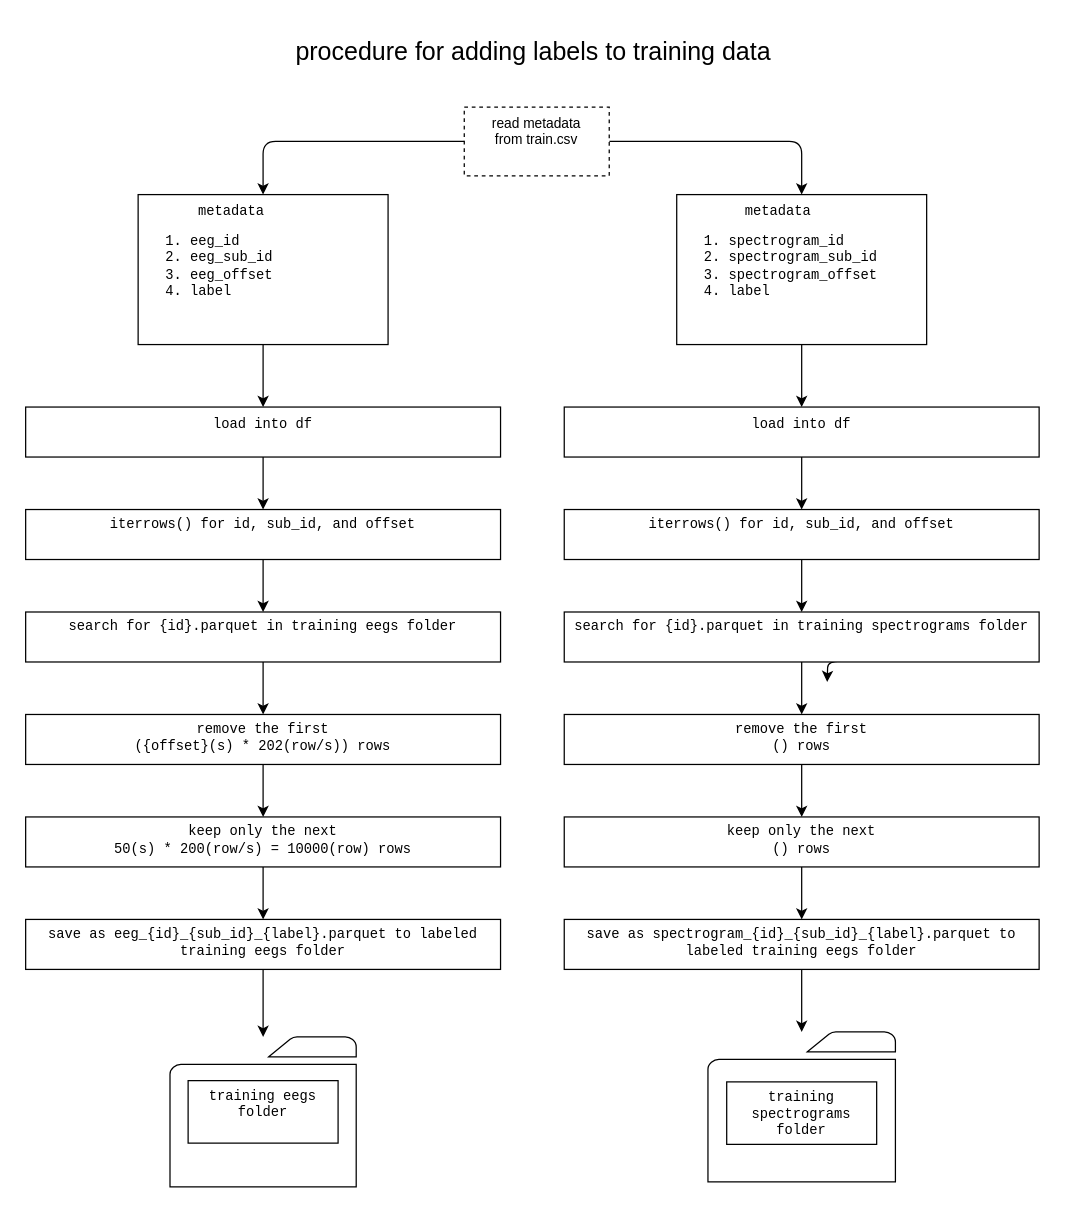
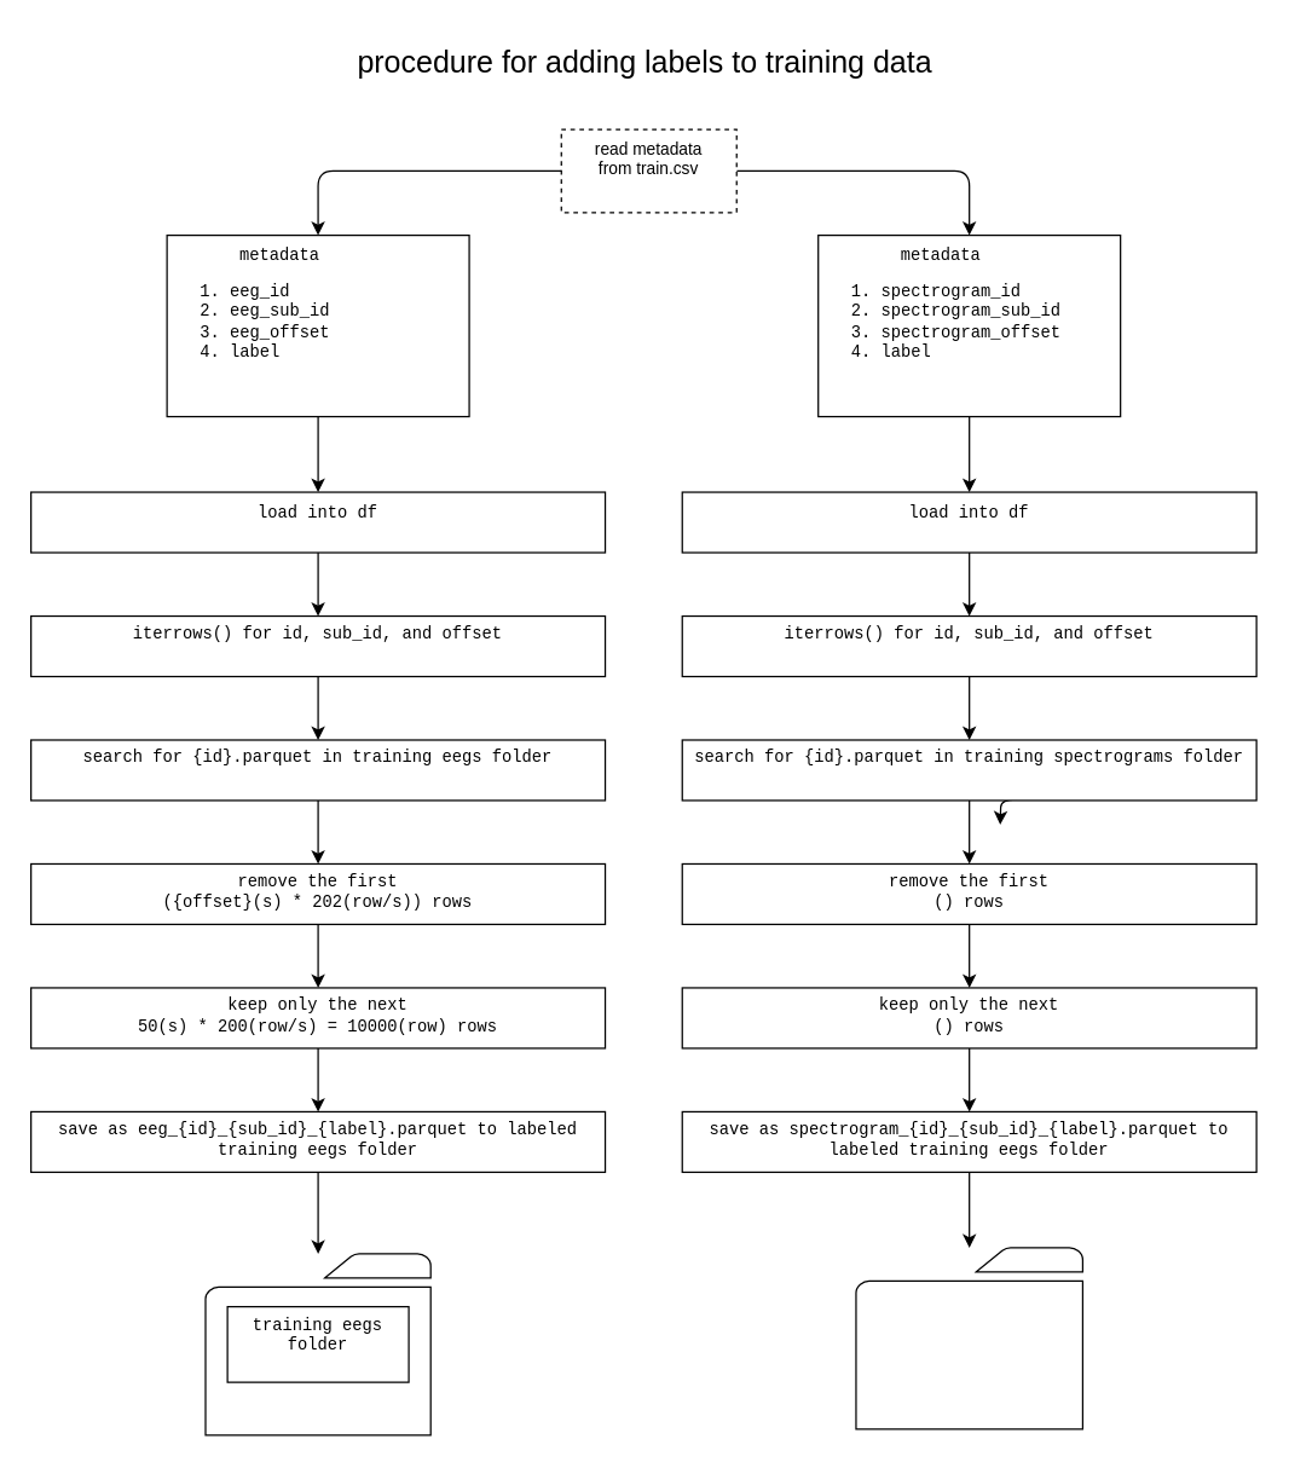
  <mxCell id="0" />
  <mxCell id="1" parent="0" />
  <mxCell id="2" value="" style="edgeStyle=orthogonalEdgeStyle;html=1;" parent="1" source="3" target="18" edge="1"><mxGeometry relative="1" as="geometry" /></mxCell>
  <mxCell id="3" value="&lt;div style=&quot;font-size: 11px;&quot;&gt;&lt;div style=&quot;text-align: center; font-size: 11px;&quot;&gt;&lt;span style=&quot;font-family: &amp;quot;Courier New&amp;quot;; background-color: initial; font-size: 11px;&quot;&gt;metadata&lt;/span&gt;&lt;/div&gt;&lt;span style=&quot;font-family: &amp;quot;Courier New&amp;quot;; font-size: 11px;&quot;&gt;&lt;ol style=&quot;font-size: 11px;&quot;&gt;&lt;li style=&quot;font-size: 11px;&quot;&gt;eeg_id&amp;nbsp; &amp;nbsp; &amp;nbsp; &amp;nbsp; &amp;nbsp;&amp;nbsp;&lt;/li&gt;&lt;li style=&quot;font-size: 11px;&quot;&gt;eeg_sub_id&lt;/li&gt;&lt;li style=&quot;font-size: 11px;&quot;&gt;eeg_offset&lt;br style=&quot;font-size: 11px;&quot;&gt;&lt;/li&gt;&lt;li style=&quot;font-size: 11px;&quot;&gt;label&lt;/li&gt;&lt;/ol&gt;&lt;/span&gt;&lt;/div&gt;" style="rounded=1;whiteSpace=wrap;html=1;align=left;labelPosition=center;verticalLabelPosition=middle;verticalAlign=top;labelBackgroundColor=none;labelBorderColor=none;horizontal=1;arcSize=0;fontSize=11;" parent="1" vertex="1"><mxGeometry x="110.03" y="155" width="200" height="120" as="geometry" /></mxCell>
  <mxCell id="4" value="" style="edgeStyle=orthogonalEdgeStyle;html=1;fontFamily=Courier New;fontSize=11;spacing=0;verticalAlign=top;align=center;" parent="1" source="5" target="7" edge="1"><mxGeometry relative="1" as="geometry" /></mxCell>
  <mxCell id="5" value="&lt;div style=&quot;font-size: 11px;&quot;&gt;&lt;font face=&quot;Courier New&quot; style=&quot;font-size: 11px;&quot;&gt;search for {id}.parquet in training eegs folder&lt;/font&gt;&lt;/div&gt;" style="rounded=1;whiteSpace=wrap;html=1;align=center;labelPosition=center;verticalLabelPosition=middle;verticalAlign=top;labelBackgroundColor=none;labelBorderColor=none;horizontal=1;arcSize=0;spacing=0;fontSize=11;flipV=1;" parent="1" vertex="1"><mxGeometry x="20.03" y="489" width="380" height="40" as="geometry" /></mxCell>
  <mxCell id="6" value="" style="edgeStyle=orthogonalEdgeStyle;html=1;fontFamily=Courier New;fontSize=11;entryX=0.5;entryY=0;entryDx=0;entryDy=0;spacing=0;verticalAlign=top;align=center;" parent="1" source="7" target="9" edge="1"><mxGeometry relative="1" as="geometry"><mxPoint x="219.57" y="511" as="targetPoint" /></mxGeometry></mxCell>
  <mxCell id="7" value="&lt;div style=&quot;font-size: 11px;&quot;&gt;&lt;font face=&quot;Courier New&quot; style=&quot;font-size: 11px;&quot;&gt;remove the first&lt;br style=&quot;font-size: 11px;&quot;&gt;({offset}(s) * 202(row/s)) rows&lt;/font&gt;&lt;/div&gt;" style="rounded=1;whiteSpace=wrap;html=1;align=center;labelPosition=center;verticalLabelPosition=middle;verticalAlign=top;labelBackgroundColor=none;labelBorderColor=none;horizontal=1;arcSize=0;spacing=0;fontSize=11;flipV=1;" parent="1" vertex="1"><mxGeometry x="20.03" y="571" width="380" height="40" as="geometry" /></mxCell>
  <mxCell id="8" value="" style="edgeStyle=orthogonalEdgeStyle;html=1;fontFamily=Courier New;fontSize=11;spacing=0;verticalAlign=top;align=center;" parent="1" source="9" target="10" edge="1"><mxGeometry relative="1" as="geometry" /></mxCell>
  <mxCell id="9" value="&lt;div style=&quot;font-size: 11px;&quot;&gt;&lt;font face=&quot;Courier New&quot; style=&quot;font-size: 11px;&quot;&gt;keep only the next&lt;br style=&quot;font-size: 11px;&quot;&gt;50(s) * 200(row/s) = 10000(row) rows&lt;br style=&quot;font-size: 11px;&quot;&gt;&lt;/font&gt;&lt;/div&gt;" style="rounded=1;whiteSpace=wrap;html=1;align=center;labelPosition=center;verticalLabelPosition=middle;verticalAlign=top;labelBackgroundColor=none;labelBorderColor=none;horizontal=1;arcSize=0;spacing=0;fontSize=11;flipV=1;" parent="1" vertex="1"><mxGeometry x="20.03" y="653" width="380" height="40" as="geometry" /></mxCell>
  <mxCell id="10" value="&lt;div style=&quot;font-size: 11px;&quot;&gt;&lt;font face=&quot;Courier New&quot; style=&quot;font-size: 11px;&quot;&gt;save as eeg_{id}_{sub_id}_{label}.parquet to labeled training eegs folder&lt;/font&gt;&lt;/div&gt;" style="rounded=1;whiteSpace=wrap;html=1;align=center;labelPosition=center;verticalLabelPosition=middle;verticalAlign=top;labelBackgroundColor=none;labelBorderColor=none;horizontal=1;arcSize=0;spacing=0;fontSize=11;flipV=1;" parent="1" vertex="1"><mxGeometry x="20.03" y="735" width="380" height="40" as="geometry" /></mxCell>
  <mxCell id="11" value="" style="edgeStyle=orthogonalEdgeStyle;html=1;fontFamily=Courier New;fontSize=12;entryX=0.5;entryY=0;entryDx=0;entryDy=0;" parent="1" edge="1"><mxGeometry relative="1" as="geometry"><mxPoint x="661.375" y="545" as="targetPoint" /><mxPoint x="700.443" y="528" as="sourcePoint" /></mxGeometry></mxCell>
  <mxCell id="12" value="" style="edgeStyle=orthogonalEdgeStyle;html=1;fontFamily=Courier New;fontSize=12;" parent="1" edge="1"><mxGeometry relative="1" as="geometry"><mxPoint x="661.343" y="595" as="sourcePoint" /></mxGeometry></mxCell>
  <mxCell id="13" value="" style="edgeStyle=orthogonalEdgeStyle;html=1;exitX=0.5;exitY=1;exitDx=0;exitDy=0;" parent="1" source="14" target="33" edge="1"><mxGeometry relative="1" as="geometry"><mxPoint x="661.16" y="304" as="targetPoint" /></mxGeometry></mxCell>
  <mxCell id="14" value="&lt;div style=&quot;font-size: 11px;&quot;&gt;&lt;div style=&quot;text-align: center; font-size: 11px;&quot;&gt;&lt;span style=&quot;font-family: &amp;quot;Courier New&amp;quot;; background-color: initial; font-size: 11px;&quot;&gt;metadata&lt;/span&gt;&lt;/div&gt;&lt;span style=&quot;font-family: &amp;quot;Courier New&amp;quot;; font-size: 11px;&quot;&gt;&lt;ol style=&quot;font-size: 11px;&quot;&gt;&lt;li style=&quot;font-size: 11px;&quot;&gt;spectrogram_id&lt;/li&gt;&lt;li style=&quot;font-size: 11px;&quot;&gt;spectrogram_sub_id&lt;/li&gt;&lt;li style=&quot;font-size: 11px;&quot;&gt;spectrogram_offset&lt;br style=&quot;font-size: 11px;&quot;&gt;&lt;/li&gt;&lt;li style=&quot;font-size: 11px;&quot;&gt;label&lt;/li&gt;&lt;/ol&gt;&lt;/span&gt;&lt;/div&gt;" style="rounded=1;whiteSpace=wrap;html=1;align=left;labelPosition=center;verticalLabelPosition=middle;verticalAlign=top;labelBackgroundColor=none;labelBorderColor=none;horizontal=1;arcSize=0;fontSize=11;" parent="1" vertex="1"><mxGeometry x="541" y="155" width="200" height="120" as="geometry" /></mxCell>
  <mxCell id="15" value="" style="edgeStyle=orthogonalEdgeStyle;html=1;spacing=0;verticalAlign=top;align=center;fontSize=11;" parent="1" source="16" target="5" edge="1"><mxGeometry relative="1" as="geometry" /></mxCell>
  <mxCell id="16" value="&lt;div style=&quot;font-size: 11px;&quot;&gt;&lt;font face=&quot;Courier New&quot; style=&quot;font-size: 11px;&quot;&gt;iterrows() for id, sub_id, and offset&lt;/font&gt;&lt;/div&gt;" style="rounded=1;whiteSpace=wrap;html=1;align=center;labelPosition=center;verticalLabelPosition=middle;verticalAlign=top;labelBackgroundColor=none;labelBorderColor=none;horizontal=1;arcSize=0;spacing=0;fontSize=11;flipV=1;" parent="1" vertex="1"><mxGeometry x="20.03" y="407" width="380" height="40" as="geometry" /></mxCell>
  <mxCell id="17" value="" style="edgeStyle=none;html=1;fontSize=11;" parent="1" source="18" target="16" edge="1"><mxGeometry relative="1" as="geometry" /></mxCell>
  <mxCell id="18" value="&lt;div style=&quot;font-size: 11px;&quot;&gt;&lt;font face=&quot;Courier New&quot; style=&quot;font-size: 11px;&quot;&gt;load into df&lt;/font&gt;&lt;/div&gt;" style="rounded=1;whiteSpace=wrap;html=1;align=center;labelPosition=center;verticalLabelPosition=middle;verticalAlign=top;labelBackgroundColor=none;labelBorderColor=none;horizontal=1;arcSize=0;fontSize=11;flipV=1;" parent="1" vertex="1"><mxGeometry x="20.03" y="325" width="380" height="40" as="geometry" /></mxCell>
  <mxCell id="19" value="" style="edgeStyle=orthogonalEdgeStyle;html=1;exitX=1;exitY=0.5;exitDx=0;exitDy=0;" parent="1" source="20" target="14" edge="1"><mxGeometry relative="1" as="geometry"><mxPoint x="498.95" y="137" as="sourcePoint" /><mxPoint x="646.425" y="-3" as="targetPoint" /></mxGeometry></mxCell>
  <mxCell id="20" value="&lt;div style=&quot;font-size: 11px;&quot;&gt;&lt;div style=&quot;font-size: 11px;&quot;&gt;read metadata &lt;br&gt;from train.csv&lt;/div&gt;&lt;/div&gt;" style="rounded=1;whiteSpace=wrap;html=1;align=center;labelPosition=center;verticalLabelPosition=middle;verticalAlign=top;labelBackgroundColor=none;labelBorderColor=none;horizontal=1;arcSize=0;fontSize=11;dashed=1;" parent="1" vertex="1"><mxGeometry x="371" y="85" width="116" height="55" as="geometry" /></mxCell>
  <mxCell id="21" value="" style="edgeStyle=orthogonalEdgeStyle;html=1;entryX=0.5;entryY=0;entryDx=0;entryDy=0;" parent="1" source="20" target="3" edge="1"><mxGeometry relative="1" as="geometry"><mxPoint x="341" y="-3" as="sourcePoint" /><mxPoint x="673" y="87" as="targetPoint" /></mxGeometry></mxCell>
  <mxCell id="22" value="procedure for adding labels to training data" style="text;html=1;align=center;verticalAlign=middle;resizable=0;points=[];autosize=1;strokeColor=none;fillColor=none;fontSize=20;" parent="1" vertex="1"><mxGeometry x="226" y="20" width="400" height="40" as="geometry" /></mxCell>
  <mxCell id="23" value="" style="edgeStyle=orthogonalEdgeStyle;html=1;fontFamily=Courier New;fontSize=11;spacing=0;verticalAlign=top;align=center;" parent="1" source="24" target="26" edge="1"><mxGeometry relative="1" as="geometry" /></mxCell>
  <mxCell id="24" value="&lt;div style=&quot;font-size: 11px;&quot;&gt;&lt;font face=&quot;Courier New&quot; style=&quot;font-size: 11px;&quot;&gt;search for {id}.parquet in training spectrograms folder&lt;/font&gt;&lt;/div&gt;" style="rounded=1;whiteSpace=wrap;html=1;align=center;labelPosition=center;verticalLabelPosition=middle;verticalAlign=top;labelBackgroundColor=none;labelBorderColor=none;horizontal=1;arcSize=0;spacing=0;fontSize=11;flipV=0;flipH=1;" parent="1" vertex="1"><mxGeometry x="451" y="489" width="380" height="40" as="geometry" /></mxCell>
  <mxCell id="25" value="" style="edgeStyle=orthogonalEdgeStyle;html=1;fontFamily=Courier New;fontSize=11;entryX=0.5;entryY=0;entryDx=0;entryDy=0;spacing=0;verticalAlign=top;align=center;" parent="1" source="26" target="28" edge="1"><mxGeometry relative="1" as="geometry"><mxPoint x="689.94" y="524" as="targetPoint" /></mxGeometry></mxCell>
  <mxCell id="26" value="&lt;div style=&quot;font-size: 11px;&quot;&gt;&lt;font face=&quot;Courier New&quot; style=&quot;font-size: 11px;&quot;&gt;remove the first &lt;br style=&quot;font-size: 11px;&quot;&gt;()&amp;nbsp;rows&lt;/font&gt;&lt;/div&gt;" style="rounded=1;whiteSpace=wrap;html=1;align=center;labelPosition=center;verticalLabelPosition=middle;verticalAlign=top;labelBackgroundColor=none;labelBorderColor=none;horizontal=1;arcSize=0;spacing=0;fontSize=11;flipV=0;flipH=1;" parent="1" vertex="1"><mxGeometry x="451" y="571" width="380" height="40" as="geometry" /></mxCell>
  <mxCell id="27" value="" style="edgeStyle=orthogonalEdgeStyle;html=1;fontFamily=Courier New;fontSize=11;spacing=0;verticalAlign=top;align=center;" parent="1" source="28" target="29" edge="1"><mxGeometry relative="1" as="geometry" /></mxCell>
  <mxCell id="28" value="&lt;div style=&quot;font-size: 11px;&quot;&gt;&lt;font face=&quot;Courier New&quot; style=&quot;font-size: 11px;&quot;&gt;keep only the next &lt;br style=&quot;font-size: 11px;&quot;&gt;() rows&lt;br style=&quot;font-size: 11px;&quot;&gt;&lt;/font&gt;&lt;/div&gt;" style="rounded=1;whiteSpace=wrap;html=1;align=center;labelPosition=center;verticalLabelPosition=middle;verticalAlign=top;labelBackgroundColor=none;labelBorderColor=none;horizontal=1;arcSize=0;spacing=0;fontSize=11;flipV=0;flipH=1;" parent="1" vertex="1"><mxGeometry x="451" y="653" width="380" height="40" as="geometry" /></mxCell>
  <mxCell id="29" value="&lt;div style=&quot;font-size: 11px;&quot;&gt;&lt;font face=&quot;Courier New&quot; style=&quot;font-size: 11px;&quot;&gt;save as spectrogram_{id}_{sub_id}_{label}.parquet to labeled training eegs folder&lt;/font&gt;&lt;/div&gt;" style="rounded=1;whiteSpace=wrap;html=1;align=center;labelPosition=center;verticalLabelPosition=middle;verticalAlign=top;labelBackgroundColor=none;labelBorderColor=none;horizontal=1;arcSize=0;spacing=0;fontSize=11;flipV=0;flipH=1;" parent="1" vertex="1"><mxGeometry x="451" y="735" width="380" height="40" as="geometry" /></mxCell>
  <mxCell id="30" value="" style="edgeStyle=orthogonalEdgeStyle;html=1;spacing=0;verticalAlign=top;align=center;fontSize=11;" parent="1" source="31" target="24" edge="1"><mxGeometry relative="1" as="geometry" /></mxCell>
  <mxCell id="31" value="&lt;div style=&quot;font-size: 11px;&quot;&gt;&lt;font face=&quot;Courier New&quot; style=&quot;font-size: 11px;&quot;&gt;iterrows() for id, sub_id, and offset&lt;/font&gt;&lt;/div&gt;" style="rounded=1;whiteSpace=wrap;html=1;align=center;labelPosition=center;verticalLabelPosition=middle;verticalAlign=top;labelBackgroundColor=none;labelBorderColor=none;horizontal=1;arcSize=0;spacing=0;fontSize=11;flipV=0;flipH=1;" parent="1" vertex="1"><mxGeometry x="451" y="407" width="380" height="40" as="geometry" /></mxCell>
  <mxCell id="32" value="" style="edgeStyle=none;html=1;fontSize=11;" parent="1" source="33" target="31" edge="1"><mxGeometry relative="1" as="geometry" /></mxCell>
  <mxCell id="33" value="&lt;div style=&quot;font-size: 11px;&quot;&gt;&lt;font face=&quot;Courier New&quot; style=&quot;font-size: 11px;&quot;&gt;load into df&lt;/font&gt;&lt;/div&gt;" style="rounded=1;whiteSpace=wrap;html=1;align=center;labelPosition=center;verticalLabelPosition=middle;verticalAlign=top;labelBackgroundColor=none;labelBorderColor=none;horizontal=1;arcSize=0;fontSize=11;flipV=0;flipH=1;" parent="1" vertex="1"><mxGeometry x="451" y="325" width="380" height="40" as="geometry" /></mxCell>
  <mxCell id="34" value="" style="edgeStyle=orthogonalEdgeStyle;html=1;fontSize=11;" parent="1" source="10" target="40" edge="1"><mxGeometry relative="1" as="geometry"><mxPoint x="210.53" y="799" as="targetPoint" /></mxGeometry></mxCell>
  <mxCell id="35" value="" style="edgeStyle=orthogonalEdgeStyle;html=1;exitX=0.5;exitY=1;exitDx=0;exitDy=0;fontSize=11;" parent="1" source="29" target="37" edge="1"><mxGeometry relative="1" as="geometry"><mxPoint x="640.384" y="665" as="sourcePoint" /><mxPoint x="640.53" y="799" as="targetPoint" /></mxGeometry></mxCell>
  <mxCell id="36" value="" style="group" vertex="1" connectable="0" parent="1"><mxGeometry x="566" y="825" width="150" height="120" as="geometry" /></mxCell>
  <mxCell id="37" value="" style="sketch=0;pointerEvents=1;shadow=0;dashed=0;html=1;labelPosition=center;verticalLabelPosition=bottom;verticalAlign=middle;outlineConnect=0;align=center;shape=mxgraph.office.concepts.folder;labelBorderColor=none;fontFamily=Courier New;fontSize=16;" parent="36" vertex="1"><mxGeometry width="150" height="120" as="geometry" /></mxCell>
- <mxCell id="38" value="training spectrograms folder" style="whiteSpace=wrap;html=1;verticalAlign=top;rounded=1;labelBackgroundColor=none;labelBorderColor=none;arcSize=0;fontSize=11;flipV=0;flipH=1;fontFamily=Courier New;" parent="36" vertex="1"><mxGeometry x="15" y="40" width="120" height="50" as="geometry" /></mxCell>
  <mxCell id="39" value="" style="group" vertex="1" connectable="0" parent="1"><mxGeometry x="135.53" y="829" width="149.0" height="120" as="geometry" /></mxCell>
  <mxCell id="40" value="" style="sketch=0;pointerEvents=1;shadow=0;dashed=0;html=1;labelPosition=center;verticalLabelPosition=bottom;verticalAlign=middle;outlineConnect=0;align=center;shape=mxgraph.office.concepts.folder;labelBorderColor=none;fontFamily=Courier New;fontSize=16;" parent="39" vertex="1"><mxGeometry width="149" height="120" as="geometry" /></mxCell>
  <mxCell id="41" value="training eegs folder" style="whiteSpace=wrap;html=1;verticalAlign=top;rounded=1;labelBackgroundColor=none;labelBorderColor=none;arcSize=0;fontSize=11;flipV=1;fontFamily=Courier New;" parent="39" vertex="1"><mxGeometry x="14.5" y="35" width="120" height="50" as="geometry" /></mxCell>
